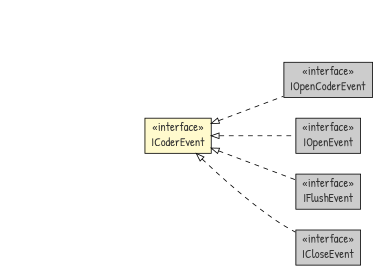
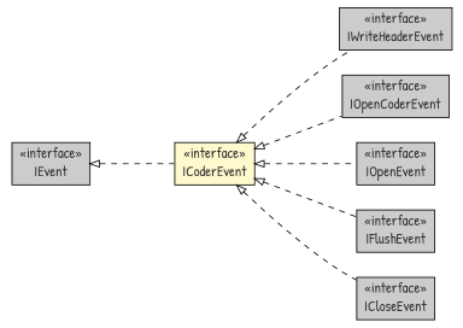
  digraph {
    fontname="Patrick Hand"
    rankdir=LR
    ranksep=1
    node [fontcolor=grey20 fontname="Patrick Hand" fontsize=15.0 shape=plaintext]
    edge [arrowtail=empty dir=back fontname="Patrick Hand" fontsize=10 headport=p labelfontname=Helvetica labelfontsize=10 style=dashed tailport=p]
+   n1 [label=<<table border="0" cellborder="1" cellspacing="0" cellpadding="2" port="p" bgcolor="grey80" href="./IWriteHeaderEvent.html"> 		<tr><td><table border="0" cellspacing="0" cellpadding="1"> 			<tr><td> &laquo;interface&raquo; </td></tr> 			<tr><td> IWriteHeaderEvent </td></tr> 		</table></td></tr> 		</table>>]
    n2 [label=<<table border="0" cellborder="1" cellspacing="0" cellpadding="2" port="p" bgcolor="grey80" href="./IOpenCoderEvent.html"> 		<tr><td><table border="0" cellspacing="0" cellpadding="1"> 			<tr><td> &laquo;interface&raquo; </td></tr> 			<tr><td> IOpenCoderEvent </td></tr> 		</table></td></tr> 		</table>>]
    n3 [label=<<table border="0" cellborder="1" cellspacing="0" cellpadding="2" port="p" bgcolor="grey80" href="./IOpenEvent.html"> 		<tr><td><table border="0" cellspacing="0" cellpadding="1"> 			<tr><td> &laquo;interface&raquo; </td></tr> 			<tr><td> IOpenEvent </td></tr> 		</table></td></tr> 		</table>>]
    n4 [label=<<table border="0" cellborder="1" cellspacing="0" cellpadding="2" port="p" bgcolor="grey80" href="./IFlushEvent.html"> 		<tr><td><table border="0" cellspacing="0" cellpadding="1"> 			<tr><td> &laquo;interface&raquo; </td></tr> 			<tr><td> IFlushEvent </td></tr> 		</table></td></tr> 		</table>>]
    n5 [label=<<table border="0" cellborder="1" cellspacing="0" cellpadding="2" port="p" bgcolor="lemonChiffon" href="./ICoderEvent.html"> 		<tr><td><table border="0" cellspacing="0" cellpadding="1"> 			<tr><td> &laquo;interface&raquo; </td></tr> 			<tr><td> ICoderEvent </td></tr> 		</table></td></tr> 		</table>>]
    n6 [label=<<table border="0" cellborder="1" cellspacing="0" cellpadding="2" port="p" bgcolor="grey80" href="./ICloseEvent.html"> 		<tr><td><table border="0" cellspacing="0" cellpadding="1"> 			<tr><td> &laquo;interface&raquo; </td></tr> 			<tr><td> ICloseEvent </td></tr> 		</table></td></tr> 		</table>>]
+   n7 [label=<<table border="0" cellborder="1" cellspacing="0" cellpadding="2" port="p" bgcolor="grey80" href="./IEvent.html"> 		<tr><td><table border="0" cellspacing="0" cellpadding="1"> 			<tr><td> &laquo;interface&raquo; </td></tr> 			<tr><td> IEvent </td></tr> 		</table></td></tr> 		</table>>]
+   n5 -> n1
    n5 -> n2
    n5 -> n3
    n5 -> n4
    n5 -> n6
+   n7 -> n5
  }
